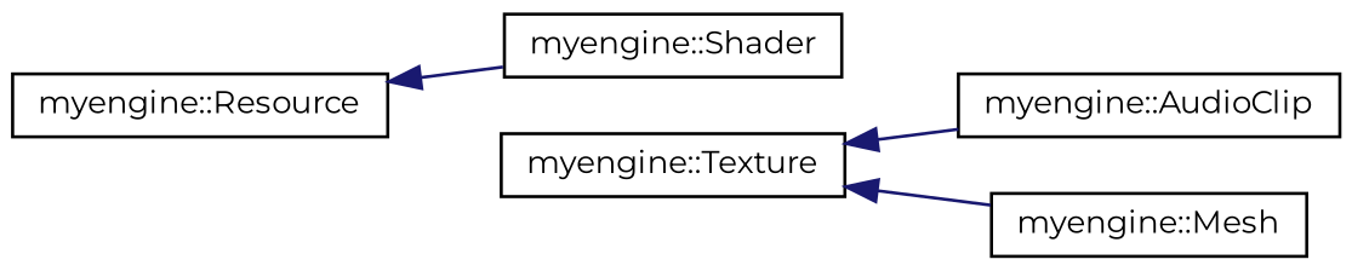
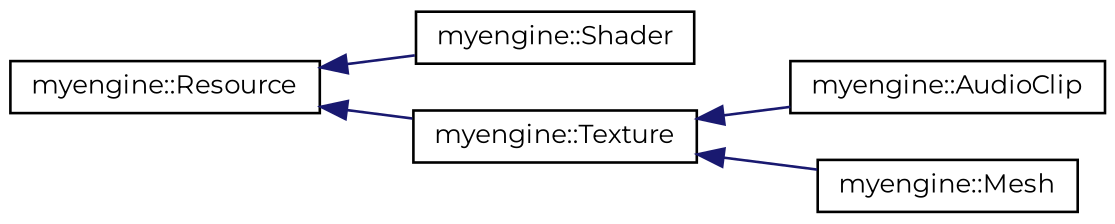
  digraph {
    fontname=Montserrat
    rankdir=LR
    node [color=black fillcolor=white fontname=Montserrat fontsize=10 shape=record style=filled]
    edge [color=midnightblue dir=back fontname=Montserrat fontsize=10 labelfontname=Helvetica labelfontsize=10 style=solid]
    n1 [height=0.2 label="myengine::Resource" width=0.4]
    n2 [height=0.2 label="myengine::Shader" width=0.4]
    n3 [height=0.2 label="myengine::Texture" width=0.4]
    n4 [height=0.2 label="myengine::AudioClip" width=0.4]
    n5 [height=0.2 label="myengine::Mesh" width=0.4]
    n1 -> n2
+   n1 -> n3
    n3 -> n4
    n3 -> n5
  }
